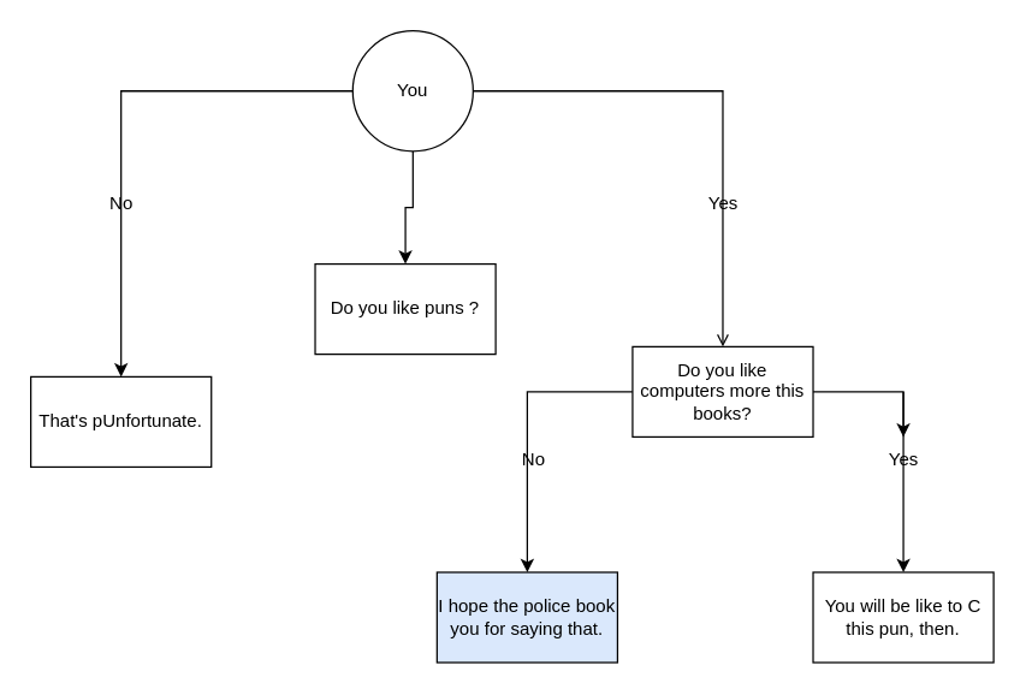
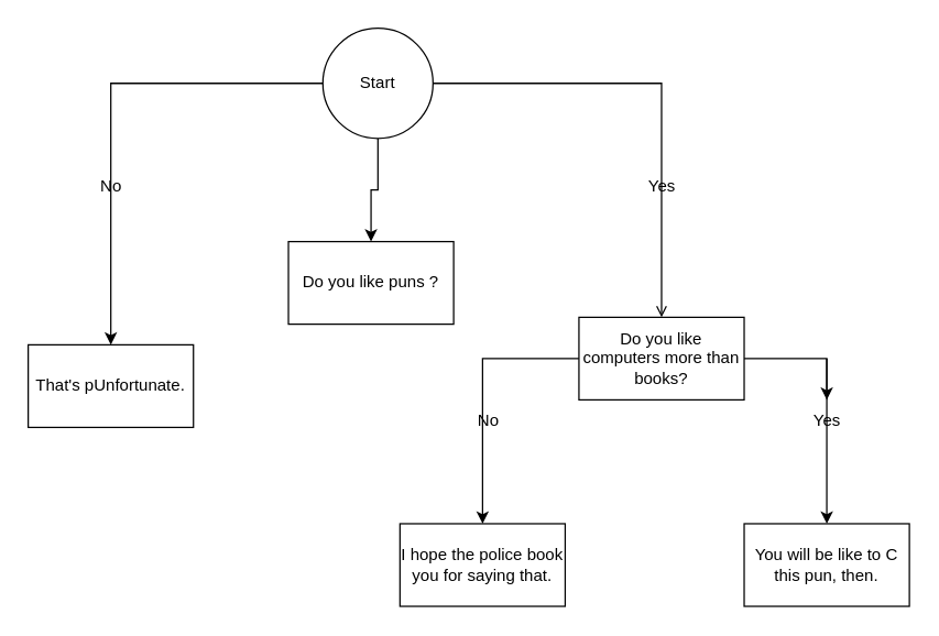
  <mxCell id="0" />
  <mxCell id="1" parent="0" />
  <mxCell id="2" style="edgeStyle=orthogonalEdgeStyle;rounded=0;orthogonalLoop=1;jettySize=auto;html=1;entryX=0.5;entryY=0;entryDx=0;entryDy=0;" edge="1" parent="1" source="5" target="7"><mxGeometry relative="1" as="geometry" /></mxCell>
  <mxCell id="3" value="" style="edgeStyle=orthogonalEdgeStyle;rounded=0;orthogonalLoop=1;jettySize=auto;html=1;" edge="1" parent="1" source="5" target="6"><mxGeometry relative="1" as="geometry" /></mxCell>
  <mxCell id="4" style="edgeStyle=orthogonalEdgeStyle;rounded=0;orthogonalLoop=1;jettySize=auto;html=1;entryX=0.5;entryY=0;entryDx=0;entryDy=0;endArrow=open;" edge="1" parent="1" source="5" target="10"><mxGeometry relative="1" as="geometry"><mxPoint x="450" y="80" as="targetPoint" /></mxGeometry></mxCell>
- <mxCell id="5" value="You" style="ellipse;whiteSpace=wrap;html=1;aspect=fixed;" vertex="1" parent="1"><mxGeometry x="234" y="20" width="80" height="80" as="geometry" /></mxCell>
+ <mxCell id="5" value="Start" style="ellipse;whiteSpace=wrap;html=1;aspect=fixed;" vertex="1" parent="1"><mxGeometry x="234" y="20" width="80" height="80" as="geometry" /></mxCell>
  <mxCell id="6" value="Do you like puns ?" style="rounded=0;whiteSpace=wrap;html=1;" vertex="1" parent="1"><mxGeometry x="209" y="175" width="120" height="60" as="geometry" /></mxCell>
  <mxCell id="7" value="That's pUnfortunate." style="rounded=0;whiteSpace=wrap;html=1;" vertex="1" parent="1"><mxGeometry x="20" y="250" width="120" height="60" as="geometry" /></mxCell>
  <mxCell id="8" style="edgeStyle=orthogonalEdgeStyle;rounded=0;orthogonalLoop=1;jettySize=auto;html=1;entryX=0.5;entryY=0;entryDx=0;entryDy=0;" edge="1" parent="1" source="10" target="12"><mxGeometry relative="1" as="geometry" /></mxCell>
  <mxCell id="9" style="edgeStyle=orthogonalEdgeStyle;rounded=0;orthogonalLoop=1;jettySize=auto;html=1;entryX=0.5;entryY=0;entryDx=0;entryDy=0;" edge="1" parent="1" source="16" target="11"><mxGeometry relative="1" as="geometry"><Array as="points"><mxPoint x="600" y="260" /></Array></mxGeometry></mxCell>
- <mxCell id="10" value="Do you like computers more this books?" style="rounded=0;whiteSpace=wrap;html=1;" vertex="1" parent="1"><mxGeometry x="420" y="230" width="120" height="60" as="geometry" /></mxCell>
+ <mxCell id="10" value="Do you like computers more than books?" style="rounded=0;whiteSpace=wrap;html=1;" vertex="1" parent="1"><mxGeometry x="420" y="230" width="120" height="60" as="geometry" /></mxCell>
  <mxCell id="11" value="You will be like to C this pun, then." style="rounded=0;whiteSpace=wrap;html=1;" vertex="1" parent="1"><mxGeometry x="540" y="380" width="120" height="60" as="geometry" /></mxCell>
- <mxCell id="12" value="I hope the police book you for saying that." style="rounded=0;whiteSpace=wrap;html=1;fillColor=#dae8fc;" vertex="1" parent="1"><mxGeometry x="290" y="380" width="120" height="60" as="geometry" /></mxCell>
+ <mxCell id="12" value="I hope the police book you for saying that." style="rounded=0;whiteSpace=wrap;html=1;" vertex="1" parent="1"><mxGeometry x="290" y="380" width="120" height="60" as="geometry" /></mxCell>
  <mxCell id="13" value="Yes" style="text;html=1;align=center;verticalAlign=middle;resizable=0;points=[];autosize=1;strokeColor=none;fillColor=none;" vertex="1" parent="1"><mxGeometry x="460" y="120" width="40" height="30" as="geometry" /></mxCell>
  <mxCell id="14" value="No" style="text;html=1;align=center;verticalAlign=middle;resizable=0;points=[];autosize=1;strokeColor=none;fillColor=none;" vertex="1" parent="1"><mxGeometry x="60" y="120" width="40" height="30" as="geometry" /></mxCell>
  <mxCell id="15" value="" style="edgeStyle=orthogonalEdgeStyle;rounded=0;orthogonalLoop=1;jettySize=auto;html=1;entryX=0.5;entryY=0;entryDx=0;entryDy=0;" edge="1" parent="1" source="10" target="16"><mxGeometry relative="1" as="geometry"><mxPoint x="540" y="260" as="sourcePoint" /><mxPoint x="600" y="380" as="targetPoint" /><Array as="points" /></mxGeometry></mxCell>
  <mxCell id="16" value="Yes" style="text;html=1;align=center;verticalAlign=middle;resizable=0;points=[];autosize=1;strokeColor=none;fillColor=none;" vertex="1" parent="1"><mxGeometry x="580" y="290" width="40" height="30" as="geometry" /></mxCell>
  <mxCell id="17" value="No" style="text;html=1;align=center;verticalAlign=middle;resizable=0;points=[];autosize=1;strokeColor=none;fillColor=none;" vertex="1" parent="1"><mxGeometry x="334" y="290" width="40" height="30" as="geometry" /></mxCell>
